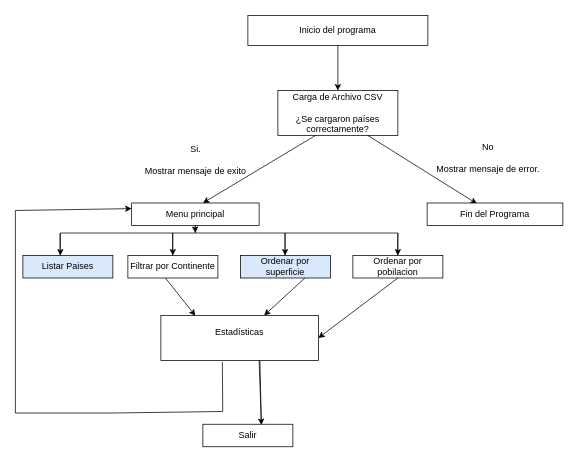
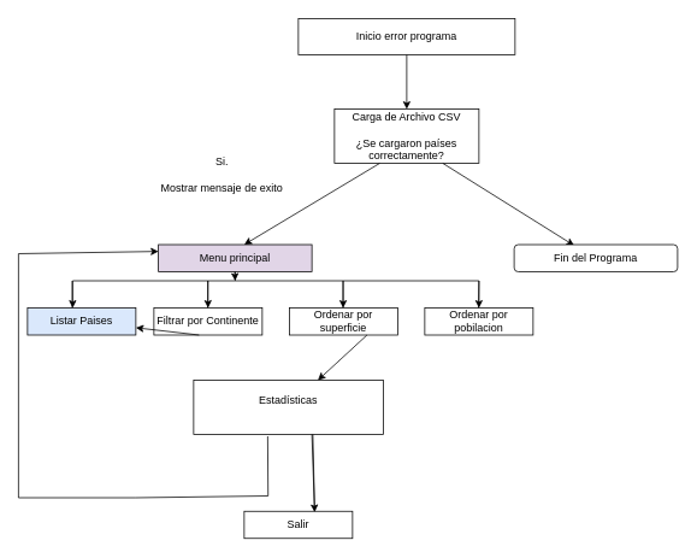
  <mxCell id="0" />
  <mxCell id="1" parent="0" />
- <mxCell id="2" value="Inicio del programa" style="rounded=0;whiteSpace=wrap;html=1;" parent="1" vertex="1"><mxGeometry x="330" y="20" width="240" height="40" as="geometry" /></mxCell>
+ <mxCell id="2" value="Inicio error programa" style="rounded=0;whiteSpace=wrap;html=1;" parent="1" vertex="1"><mxGeometry x="330" y="20" width="240" height="40" as="geometry" /></mxCell>
  <mxCell id="3" value="" style="endArrow=classic;html=1;rounded=0;" parent="1" edge="1"><mxGeometry width="50" height="50" relative="1" as="geometry"><mxPoint x="450" y="60" as="sourcePoint" /><mxPoint x="450" y="120" as="targetPoint" /></mxGeometry></mxCell>
  <mxCell id="4" value="Carga de Archivo CSV&lt;div&gt;&lt;br&gt;&lt;div&gt;¿Se cargaron países correctamente?&lt;br&gt;&lt;/div&gt;&lt;/div&gt;" style="rounded=0;whiteSpace=wrap;html=1;" parent="1" vertex="1"><mxGeometry x="370" y="120" width="160" height="60" as="geometry" /></mxCell>
- <mxCell id="5" value="Si.&lt;div&gt;&lt;br&gt;Mostrar mensaje de exito&lt;div&gt;&lt;br&gt;&lt;/div&gt;&lt;/div&gt;" style="text;html=1;align=center;verticalAlign=middle;resizable=0;points=[];autosize=1;strokeColor=none;fillColor=none;" parent="1" vertex="1"><mxGeometry x="180" y="185" width="160" height="70" as="geometry" /></mxCell>
+ <mxCell id="5" value="Si.&lt;div&gt;&lt;br&gt;Mostrar mensaje de exito&lt;div&gt;&lt;br&gt;&lt;/div&gt;&lt;/div&gt;" style="text;html=1;align=center;verticalAlign=middle;resizable=0;points=[];autosize=1;strokeColor=none;fillColor=none;" parent="1" vertex="1"><mxGeometry x="165" y="165" width="160" height="70" as="geometry" /></mxCell>
  <mxCell id="6" value="" style="endArrow=classic;html=1;rounded=0;exitX=0.313;exitY=1;exitDx=0;exitDy=0;exitPerimeter=0;" parent="1" source="4" edge="1"><mxGeometry width="50" height="50" relative="1" as="geometry"><mxPoint x="410" y="185" as="sourcePoint" /><mxPoint x="270" y="270" as="targetPoint" /></mxGeometry></mxCell>
- <mxCell id="7" value="Menu principal" style="rounded=0;whiteSpace=wrap;html=1;" parent="1" vertex="1"><mxGeometry x="175" y="270" width="170" height="30" as="geometry" /></mxCell>
+ <mxCell id="7" value="Menu principal" style="rounded=0;whiteSpace=wrap;html=1;fillColor=#e1d5e7;" parent="1" vertex="1"><mxGeometry x="175" y="270" width="170" height="30" as="geometry" /></mxCell>
  <mxCell id="8" value="" style="endArrow=classic;html=1;rounded=0;entryX=0.367;entryY=0.033;entryDx=0;entryDy=0;entryPerimeter=0;" parent="1" target="10" edge="1"><mxGeometry width="50" height="50" relative="1" as="geometry"><mxPoint x="490" y="180" as="sourcePoint" /><mxPoint x="610" y="260" as="targetPoint" /></mxGeometry></mxCell>
- <mxCell id="9" value="No&lt;br&gt;&lt;br&gt;Mostrar mensaje de error." style="text;html=1;align=center;verticalAlign=middle;resizable=0;points=[];autosize=1;strokeColor=none;fillColor=none;" parent="1" vertex="1"><mxGeometry x="570" y="180" width="160" height="60" as="geometry" /></mxCell>
- <mxCell id="10" value="Fin del Programa" style="rounded=0;whiteSpace=wrap;html=1;" parent="1" vertex="1"><mxGeometry x="569" y="270" width="181" height="30" as="geometry" /></mxCell>
+ <mxCell id="10" value="Fin del Programa" style="whiteSpace=wrap;html=1;rounded=1;" parent="1" vertex="1"><mxGeometry x="569" y="270" width="181" height="30" as="geometry" /></mxCell>
  <mxCell id="11" value="Listar Paises" style="rounded=0;whiteSpace=wrap;html=1;fillColor=#dae8fc;" parent="1" vertex="1"><mxGeometry x="30" y="340" width="120" height="30" as="geometry" /></mxCell>
  <mxCell id="12" value="Filtrar por Continente" style="rounded=0;whiteSpace=wrap;html=1;" parent="1" vertex="1"><mxGeometry x="170" y="340" width="120" height="30" as="geometry" /></mxCell>
- <mxCell id="13" value="Ordenar por superficie" style="rounded=0;whiteSpace=wrap;html=1;fillColor=#dae8fc;" parent="1" vertex="1"><mxGeometry x="320" y="340" width="120" height="30" as="geometry" /></mxCell>
+ <mxCell id="13" value="Ordenar por superficie" style="rounded=0;whiteSpace=wrap;html=1;" parent="1" vertex="1"><mxGeometry x="320" y="340" width="120" height="30" as="geometry" /></mxCell>
  <mxCell id="14" value="Ordenar por pobilacion" style="rounded=0;whiteSpace=wrap;html=1;" parent="1" vertex="1"><mxGeometry x="470" y="340" width="120" height="30" as="geometry" /></mxCell>
  <mxCell id="15" value="" style="endArrow=none;html=1;rounded=0;" parent="1" edge="1"><mxGeometry width="50" height="50" relative="1" as="geometry"><mxPoint x="79.5" y="340" as="sourcePoint" /><mxPoint x="79.5" y="310" as="targetPoint" /></mxGeometry></mxCell>
  <mxCell id="16" value="" style="endArrow=none;html=1;rounded=0;" parent="1" edge="1"><mxGeometry width="50" height="50" relative="1" as="geometry"><mxPoint x="529.5" y="340" as="sourcePoint" /><mxPoint x="530" y="310" as="targetPoint" /></mxGeometry></mxCell>
  <mxCell id="17" value="" style="endArrow=none;html=1;rounded=0;" parent="1" edge="1"><mxGeometry width="50" height="50" relative="1" as="geometry"><mxPoint x="379.5" y="340" as="sourcePoint" /><mxPoint x="379.5" y="310" as="targetPoint" /></mxGeometry></mxCell>
  <mxCell id="18" value="" style="endArrow=none;html=1;rounded=0;" parent="1" edge="1"><mxGeometry width="50" height="50" relative="1" as="geometry"><mxPoint x="229.5" y="340" as="sourcePoint" /><mxPoint x="230" y="310" as="targetPoint" /></mxGeometry></mxCell>
  <mxCell id="19" value="" style="endArrow=none;html=1;rounded=0;" parent="1" edge="1"><mxGeometry width="50" height="50" relative="1" as="geometry"><mxPoint x="80" y="310" as="sourcePoint" /><mxPoint x="530" y="310" as="targetPoint" /></mxGeometry></mxCell>
  <mxCell id="20" value="" style="endArrow=none;html=1;rounded=0;entryX=0.5;entryY=1;entryDx=0;entryDy=0;" parent="1" target="7" edge="1"><mxGeometry width="50" height="50" relative="1" as="geometry"><mxPoint x="260" y="310" as="sourcePoint" /><mxPoint x="440" y="270" as="targetPoint" /></mxGeometry></mxCell>
  <mxCell id="21" value="&lt;div&gt;Estadísticas&lt;/div&gt;&lt;div&gt;&lt;br&gt;&lt;/div&gt;" style="rounded=0;whiteSpace=wrap;html=1;" parent="1" vertex="1"><mxGeometry x="214" y="420" width="210" height="60" as="geometry" /></mxCell>
  <mxCell id="22" value="Salir" style="rounded=0;whiteSpace=wrap;html=1;" parent="1" vertex="1"><mxGeometry x="270" y="565" width="120" height="30" as="geometry" /></mxCell>
  <mxCell id="23" value="" style="endArrow=none;html=1;rounded=0;" parent="1" edge="1"><mxGeometry width="50" height="50" relative="1" as="geometry"><mxPoint x="346" y="480" as="sourcePoint" /><mxPoint x="348" y="564" as="targetPoint" /></mxGeometry></mxCell>
- <mxCell id="24" value="" style="endArrow=classic;html=1;rounded=0;entryX=1;entryY=0.5;entryDx=0;entryDy=0;exitX=0.5;exitY=1;exitDx=0;exitDy=0;" edge="1" parent="1" source="14" target="21"><mxGeometry width="50" height="50" relative="1" as="geometry"><mxPoint x="550" y="380" as="sourcePoint" /><mxPoint x="600" y="330" as="targetPoint" /></mxGeometry></mxCell>
  <mxCell id="25" value="" style="endArrow=classic;html=1;rounded=0;exitX=0.5;exitY=1;exitDx=0;exitDy=0;" edge="1" parent="1" target="21"><mxGeometry width="50" height="50" relative="1" as="geometry"><mxPoint x="406" y="370" as="sourcePoint" /><mxPoint x="300" y="450" as="targetPoint" /></mxGeometry></mxCell>
- <mxCell id="26" value="" style="endArrow=classic;html=1;rounded=0;exitX=0.417;exitY=1;exitDx=0;exitDy=0;exitPerimeter=0;entryX=0.219;entryY=0.006;entryDx=0;entryDy=0;entryPerimeter=0;" edge="1" parent="1" source="12" target="21"><mxGeometry width="50" height="50" relative="1" as="geometry"><mxPoint x="304" y="380" as="sourcePoint" /><mxPoint x="250" y="430" as="targetPoint" /></mxGeometry></mxCell>
+ <mxCell id="26" value="" style="endArrow=classic;html=1;rounded=0;exitX=0.417;exitY=1;exitDx=0;exitDy=0;exitPerimeter=0;" edge="1" parent="1" source="12" target="11"><mxGeometry width="50" height="50" relative="1" as="geometry"><mxPoint x="304" y="380" as="sourcePoint" /><mxPoint x="250" y="430" as="targetPoint" /></mxGeometry></mxCell>
  <mxCell id="27" value="" style="endArrow=classic;html=1;rounded=0;entryX=0.5;entryY=0;entryDx=0;entryDy=0;" edge="1" parent="1" target="14"><mxGeometry width="50" height="50" relative="1" as="geometry"><mxPoint x="530" y="310" as="sourcePoint" /><mxPoint x="480" y="370" as="targetPoint" /></mxGeometry></mxCell>
  <mxCell id="28" value="" style="endArrow=classic;html=1;rounded=0;" edge="1" parent="1"><mxGeometry width="50" height="50" relative="1" as="geometry"><mxPoint x="379.58" y="310" as="sourcePoint" /><mxPoint x="379.58" y="340" as="targetPoint" /></mxGeometry></mxCell>
  <mxCell id="29" value="" style="endArrow=classic;html=1;rounded=0;" edge="1" parent="1"><mxGeometry width="50" height="50" relative="1" as="geometry"><mxPoint x="229.58" y="310" as="sourcePoint" /><mxPoint x="230" y="340" as="targetPoint" /></mxGeometry></mxCell>
  <mxCell id="30" value="" style="endArrow=classic;html=1;rounded=0;" edge="1" parent="1"><mxGeometry width="50" height="50" relative="1" as="geometry"><mxPoint x="80" y="310" as="sourcePoint" /><mxPoint x="80" y="340" as="targetPoint" /></mxGeometry></mxCell>
  <mxCell id="31" value="" style="endArrow=classic;html=1;rounded=0;" edge="1" parent="1"><mxGeometry width="50" height="50" relative="1" as="geometry"><mxPoint x="259.58" y="300" as="sourcePoint" /><mxPoint x="260" y="310" as="targetPoint" /></mxGeometry></mxCell>
  <mxCell id="32" value="" style="endArrow=classic;html=1;rounded=0;entryX=0.65;entryY=0.033;entryDx=0;entryDy=0;entryPerimeter=0;" edge="1" parent="1" target="22"><mxGeometry width="50" height="50" relative="1" as="geometry"><mxPoint x="345" y="480" as="sourcePoint" /><mxPoint x="345" y="550" as="targetPoint" /><Array as="points" /></mxGeometry></mxCell>
  <mxCell id="33" value="" style="endArrow=classic;html=1;rounded=0;entryX=0;entryY=0.25;entryDx=0;entryDy=0;" edge="1" parent="1" target="7"><mxGeometry width="50" height="50" relative="1" as="geometry"><mxPoint x="296" y="482" as="sourcePoint" /><mxPoint x="170" y="280" as="targetPoint" /><Array as="points"><mxPoint x="296.46" y="548.02" /><mxPoint x="150" y="550" /><mxPoint x="20" y="550" /><mxPoint x="20" y="280" /></Array></mxGeometry></mxCell>
